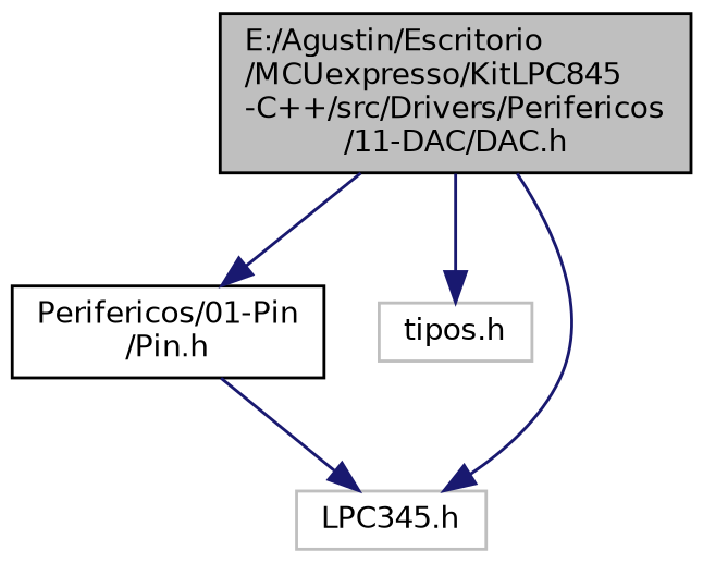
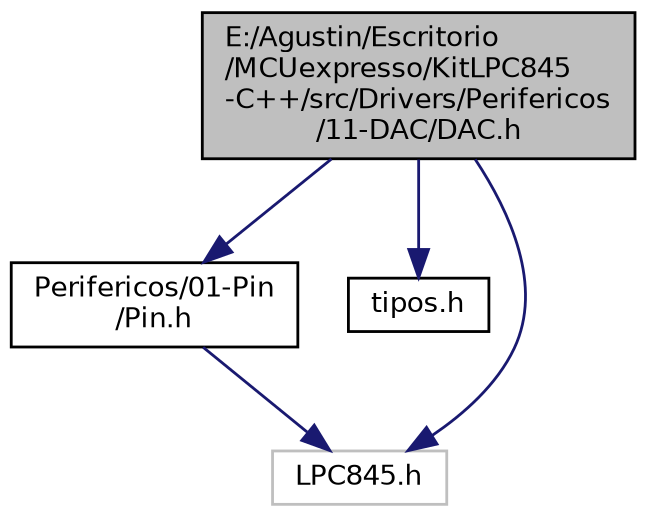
  digraph {
    node [color=black fillcolor=white fontname=Helvetica fontsize=10 shape=record style=filled]
    edge [color=midnightblue fontname=Helvetica fontsize=10 labelfontname=Helvetica labelfontsize=10 style=solid]
    n1 [fillcolor=grey75 fontcolor=black height=0.2 label="E:/Agustin/Escritorio\l/MCUexpresso/KitLPC845\l-C++/src/Drivers/Perifericos\l/11-DAC/DAC.h" width=0.4]
    n2 [height=0.2 label="Perifericos/01-Pin\l/Pin.h" width=0.4]
-   n3 [color=grey75 height=0.2 label="tipos.h" width=0.4]
-   n4 [color=grey75 height=0.2 label="LPC345.h" width=0.4]
+   n3 [height=0.2 label="tipos.h" width=0.4]
+   n4 [color=grey75 height=0.2 label="LPC845.h" width=0.4]
    n1 -> n2
    n1 -> n3
    n1 -> n4
    n2 -> n4
  }
